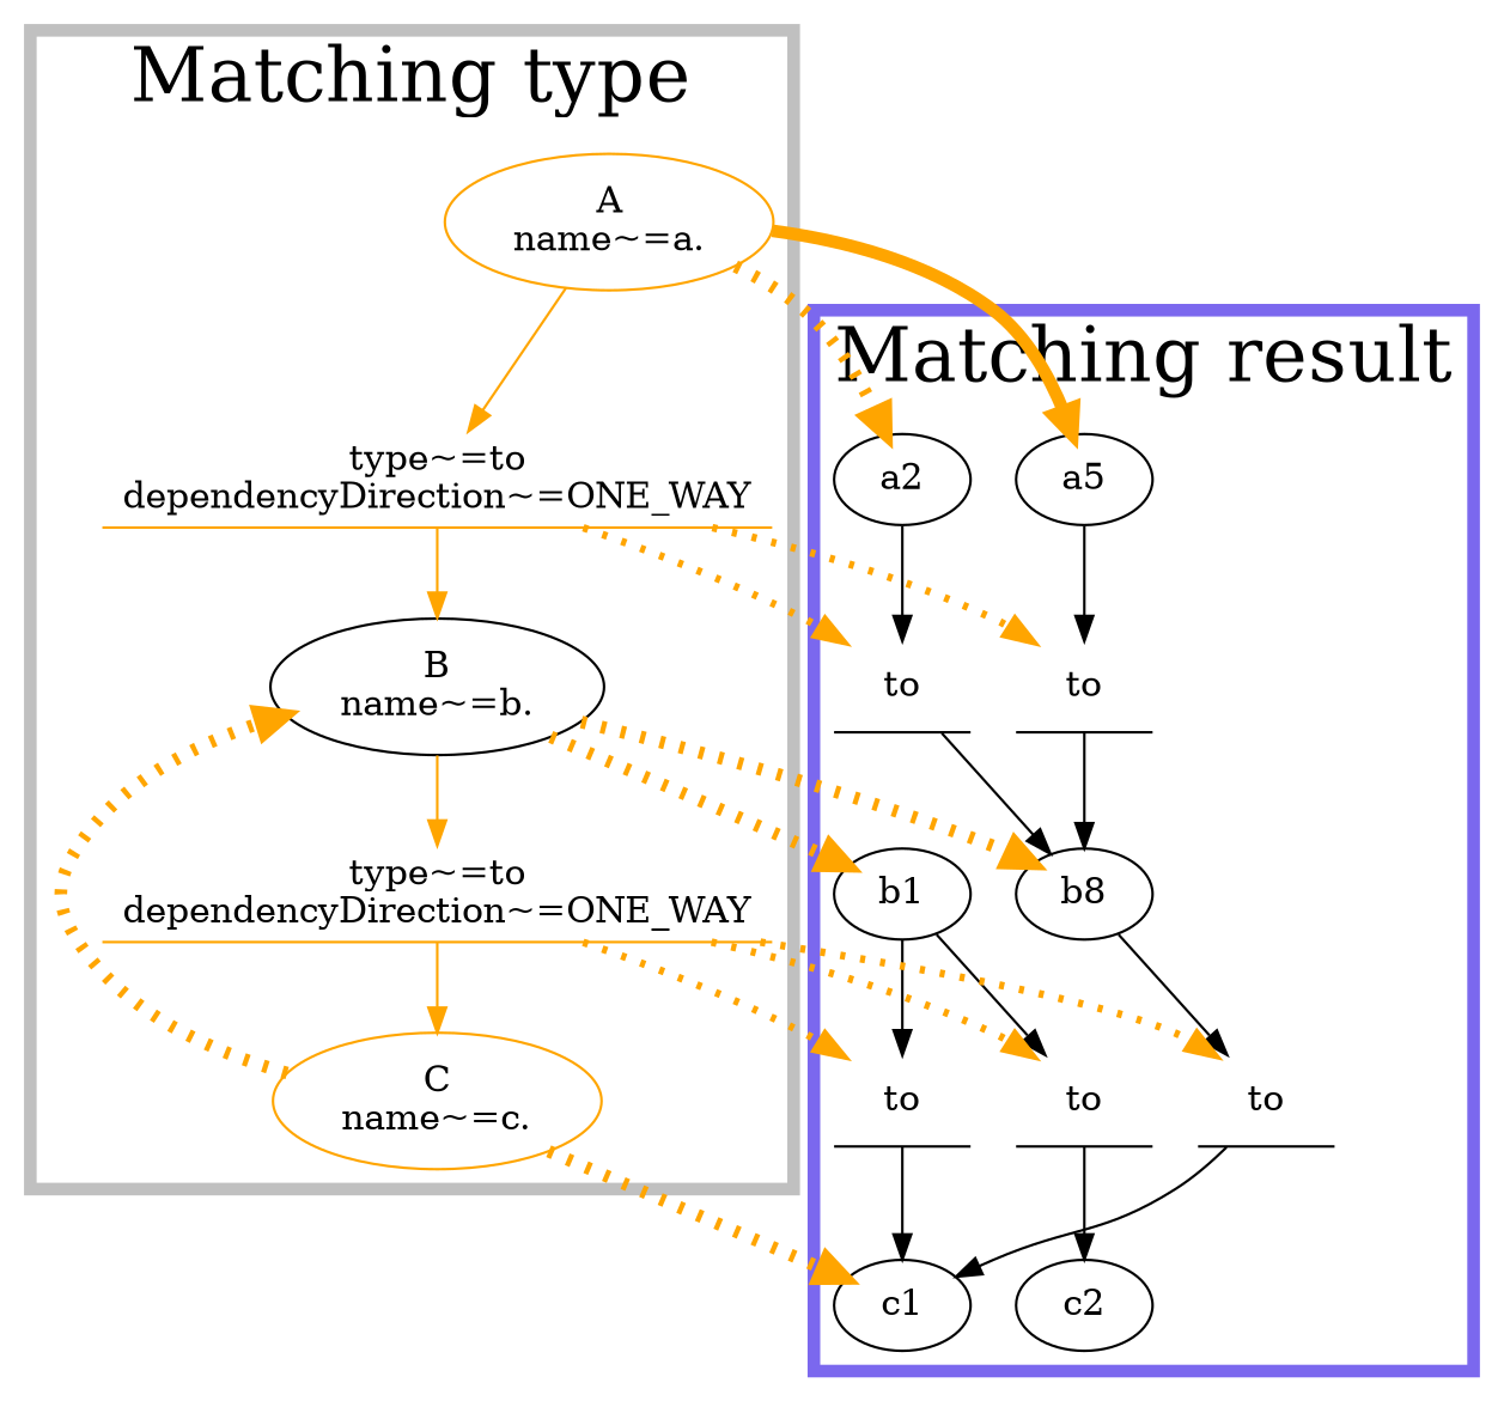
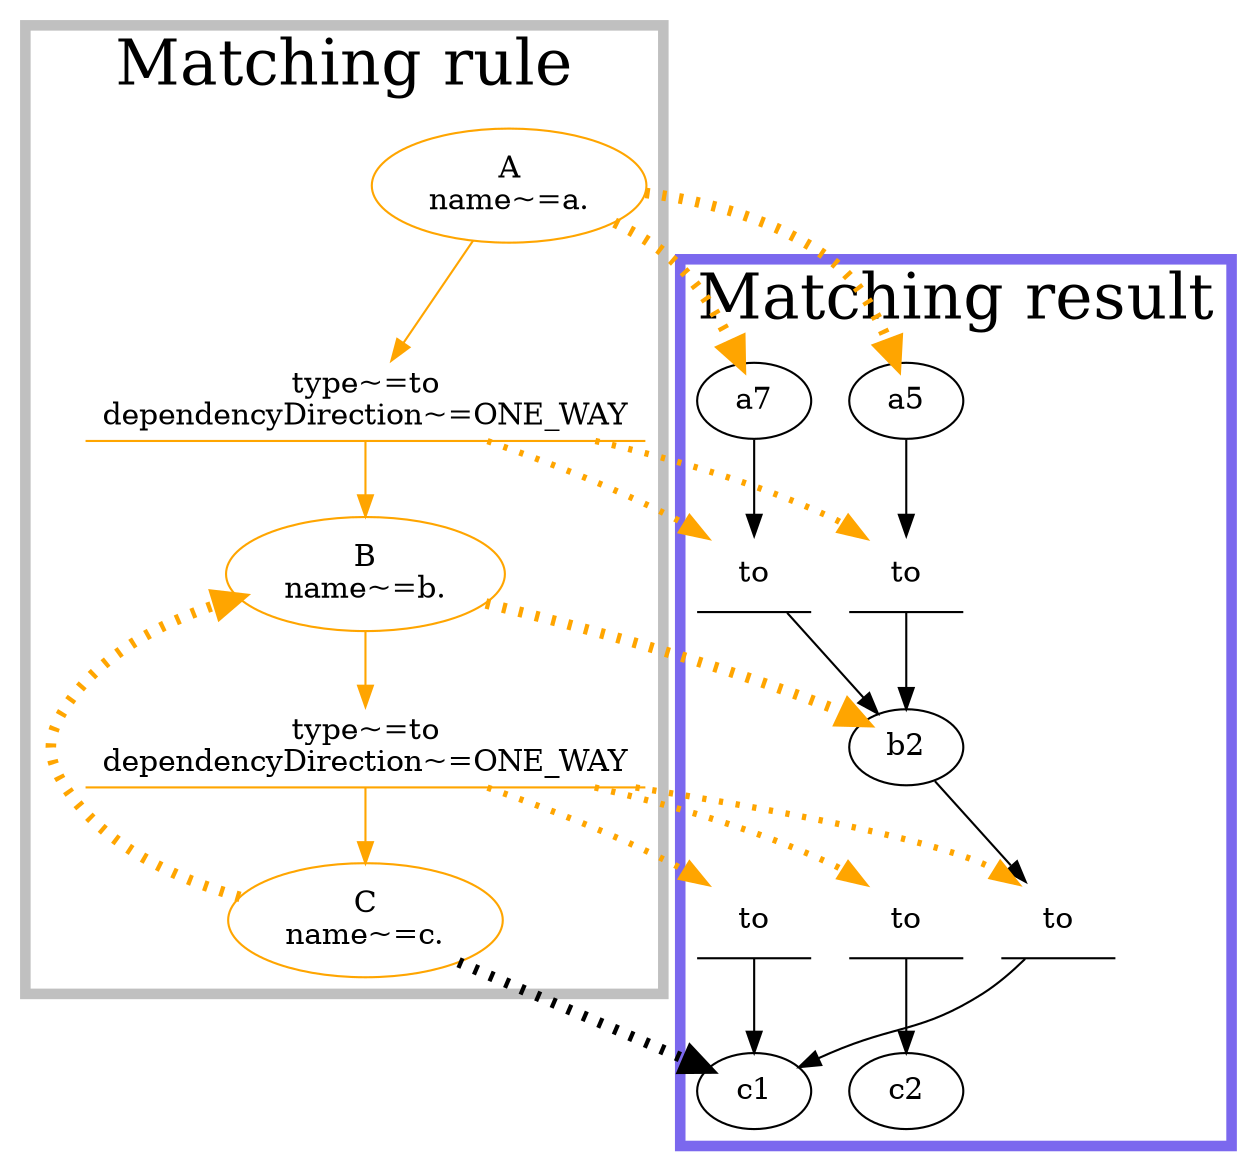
  digraph {
    node [color=black]
    edge [color=orange]
    n1 [label=a5]
    n2 [label=to shape=underline]
-   n3 [label=a2]
+   n3 [label=a7]
    n4 [label=to shape=underline]
-   n5 [label=b1]
    n6 [label=to shape=underline]
    n7 [label=to shape=underline]
-   n8 [label=b8]
+   n8 [label=b2]
    n9 [label=to shape=underline]
    n10 [label=c1]
    n11 [label=c2]
    n12 [color=orange label="A\nname~=a."]
    n13 [color=orange label="type~=to\ndependencyDirection~=ONE_WAY" shape=underline]
-   n14 [label="B\nname~=b."]
+   n14 [color=orange label="B\nname~=b."]
    n15 [color=orange label="type~=to\ndependencyDirection~=ONE_WAY" shape=underline]
    n16 [color=orange label="C\nname~=c."]
    subgraph cluster_1 {
      color=mediumslateblue
      fontsize=30
      label="Matching result"
      penwidth=5
      n1
      n2
      n3
      n4
-     n5
      n6
      n7
      n8
      n9
      n10
      n11
    }
    subgraph cluster_2 {
      color=grey
      fontsize=30
-     label="Matching type"
+     label="Matching rule"
      penwidth=5
      n12
      n13
      n14
      n15
      n16
    }
    n1 -> n2 [color=black]
    n2 -> n8 [color=black]
    n3 -> n4 [color=black]
    n4 -> n8 [color=black]
-   n5 -> n6 [color=black]
-   n5 -> n7 [color=black]
    n6 -> n10 [color=black]
    n7 -> n11 [color=black]
    n8 -> n9 [color=black]
    n9 -> n10 [color=black]
-   n12 -> n1 [penwidth=5 style=solid]
+   n12 -> n1 [penwidth=5 style=dotted]
    n12 -> n3 [penwidth=5 style=dotted]
    n12 -> n13
    n13 -> n2 [penwidth=3 style=dotted]
    n13 -> n4 [penwidth=3 style=dotted]
    n13 -> n14
-   n14 -> n5 [penwidth=5 style=dotted]
    n14 -> n8 [penwidth=5 style=dotted]
    n14 -> n15
    n15 -> n6 [penwidth=3 style=dotted]
    n15 -> n7 [penwidth=3 style=dotted]
    n15 -> n9 [penwidth=3 style=dotted]
    n15 -> n16
-   n16 -> n10 [penwidth=5 style=dotted]
+   n16 -> n10 [color=black penwidth=5 style=dotted]
    n16 -> n14 [penwidth=5 style=dotted]
  }
